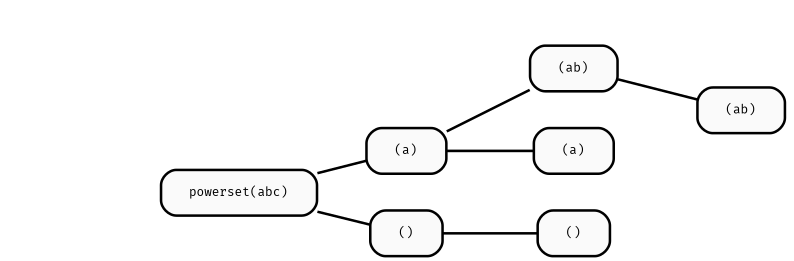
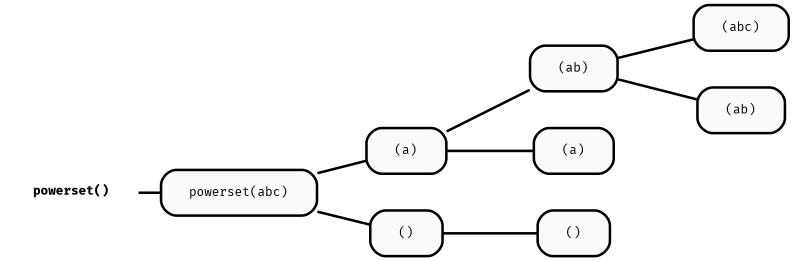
  digraph {
    fontname="Fira Mono"
    fontsize=14
    nodesep=0.4
    rankdir=LR
    ranksep="0.25 equally"
    node [fillcolor="#fafafa" fontname="Fira Mono" fontsize=10 margin="0.3,0.1" penwidth=2.0 shape=box style="rounded,filled"]
    edge [arrowhead=none penwidth=2.0]
+   n1 [label=<<b>powerset()</b>> shape=plaintext style=""]
    n2 [label="powerset(abc)"]
    n3 [label="(a)"]
    n4 [label="()"]
    n5 [label="(ab)"]
    n6 [label="(a)"]
    n7 [label="()"]
+   n8 [label="(abc)"]
    n9 [label="(ab)"]
+   n1 -> n2
    n2 -> n3
    n2 -> n4
    n3 -> n5
    n3 -> n6
    n4 -> n7
+   n5 -> n8
    n5 -> n9
  }
